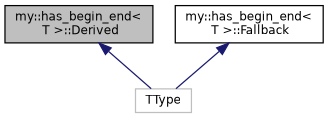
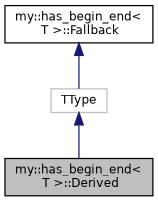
  digraph {
    node [color=black fillcolor=white fontname=Helvetica fontsize=10 shape=record style=filled]
    edge [color=midnightblue dir=back fontname=Helvetica fontsize=10 labelfontname=Helvetica labelfontsize=10 style=solid]
    n1 [fillcolor=grey75 fontcolor=black height=0.2 label="my::has_begin_end\<\l T \>::Derived" width=0.4]
    n2 [color=grey75 height=0.2 label=TType width=0.4]
    n3 [height=0.2 label="my::has_begin_end\<\l T \>::Fallback" width=0.4]
-   n1 -> n2
+   n2 -> n1
    n3 -> n2
  }
